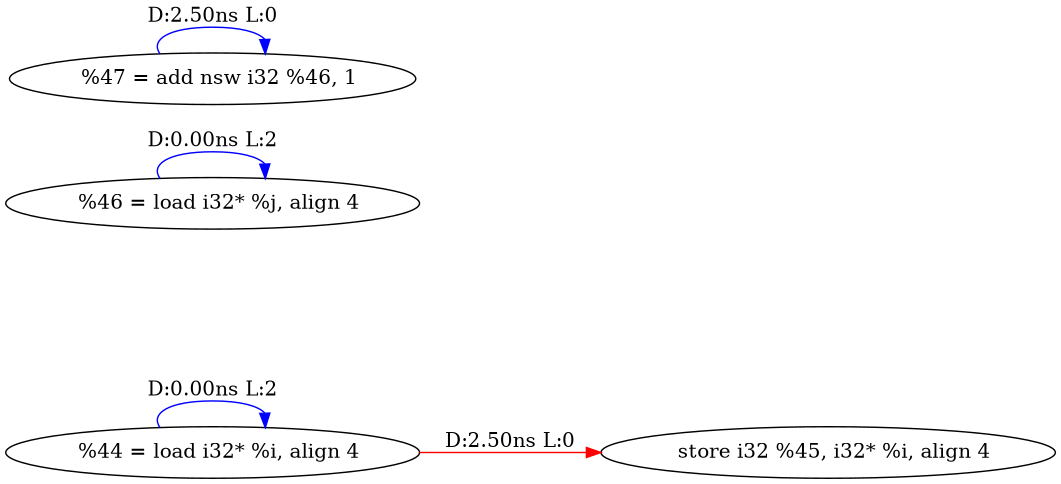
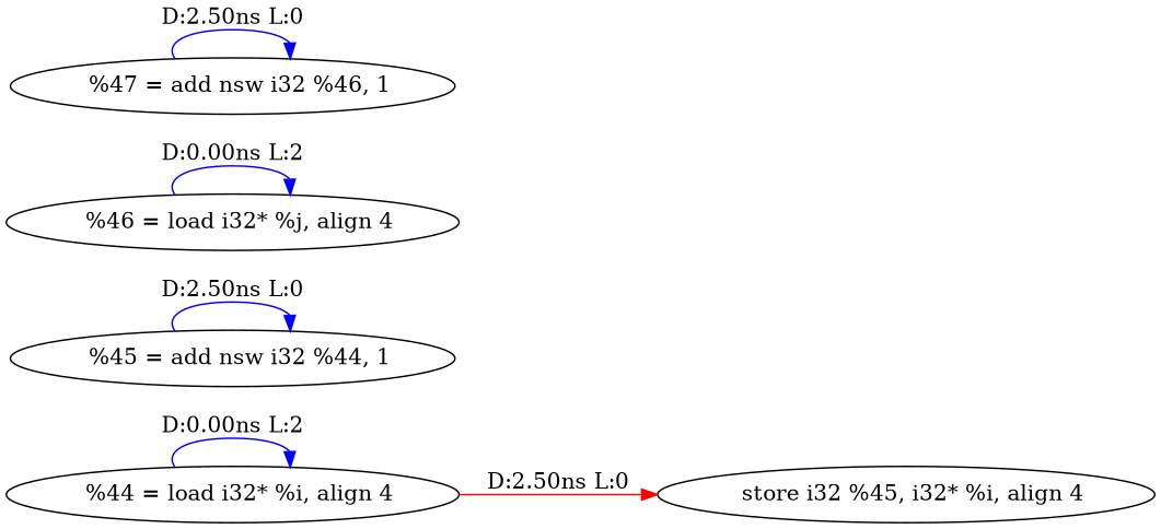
  digraph {
    rankdir=LR
    edge [color=blue]
    n1 [label="  %44 = load i32* %i, align 4"]
    n2 [label="  store i32 %45, i32* %i, align 4"]
+   n3 [label="  %45 = add nsw i32 %44, 1"]
    n4 [label="  %46 = load i32* %j, align 4"]
    n5 [label="  %47 = add nsw i32 %46, 1"]
    n1 -> n1 [label="D:0.00ns L:2"]
    n1 -> n2 [color=red label="D:2.50ns L:0"]
+   n3 -> n3 [label="D:2.50ns L:0"]
    n4 -> n4 [label="D:0.00ns L:2"]
    n5 -> n5 [label="D:2.50ns L:0"]
  }
